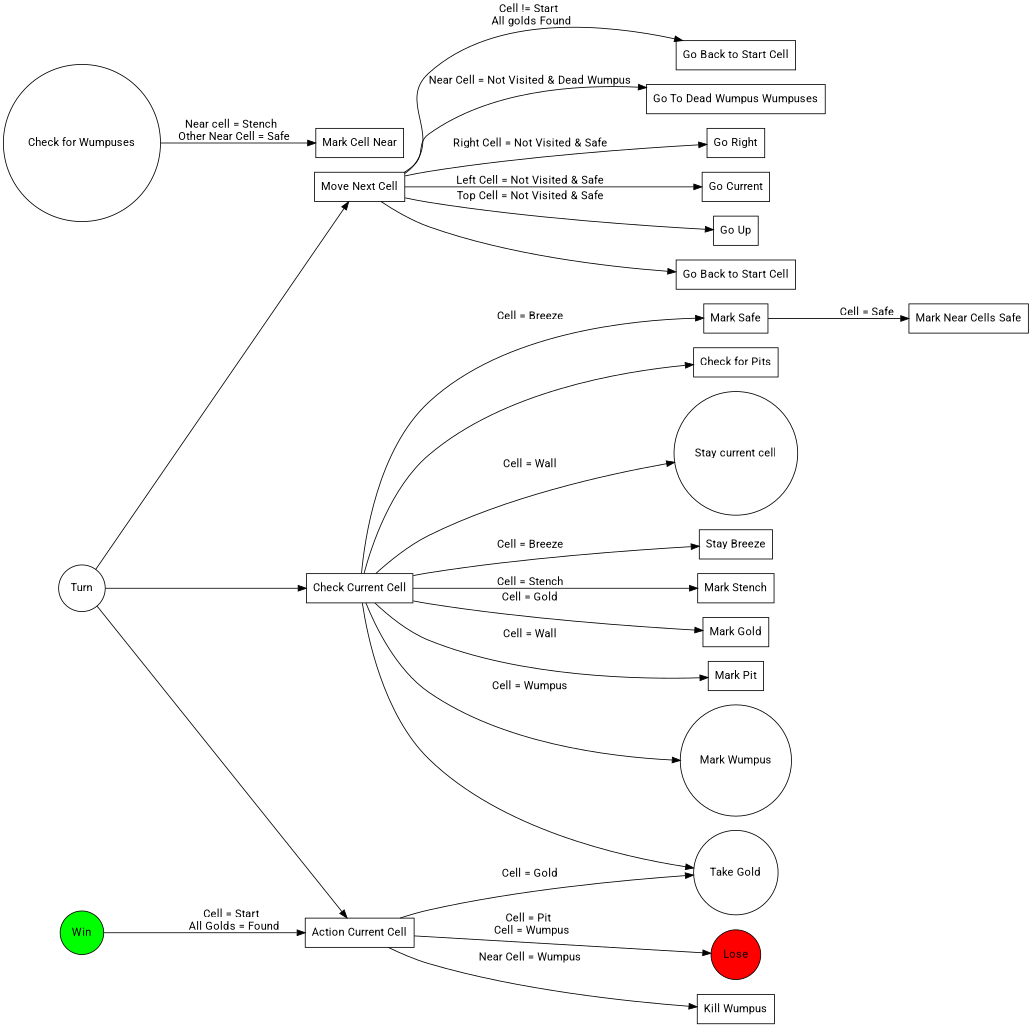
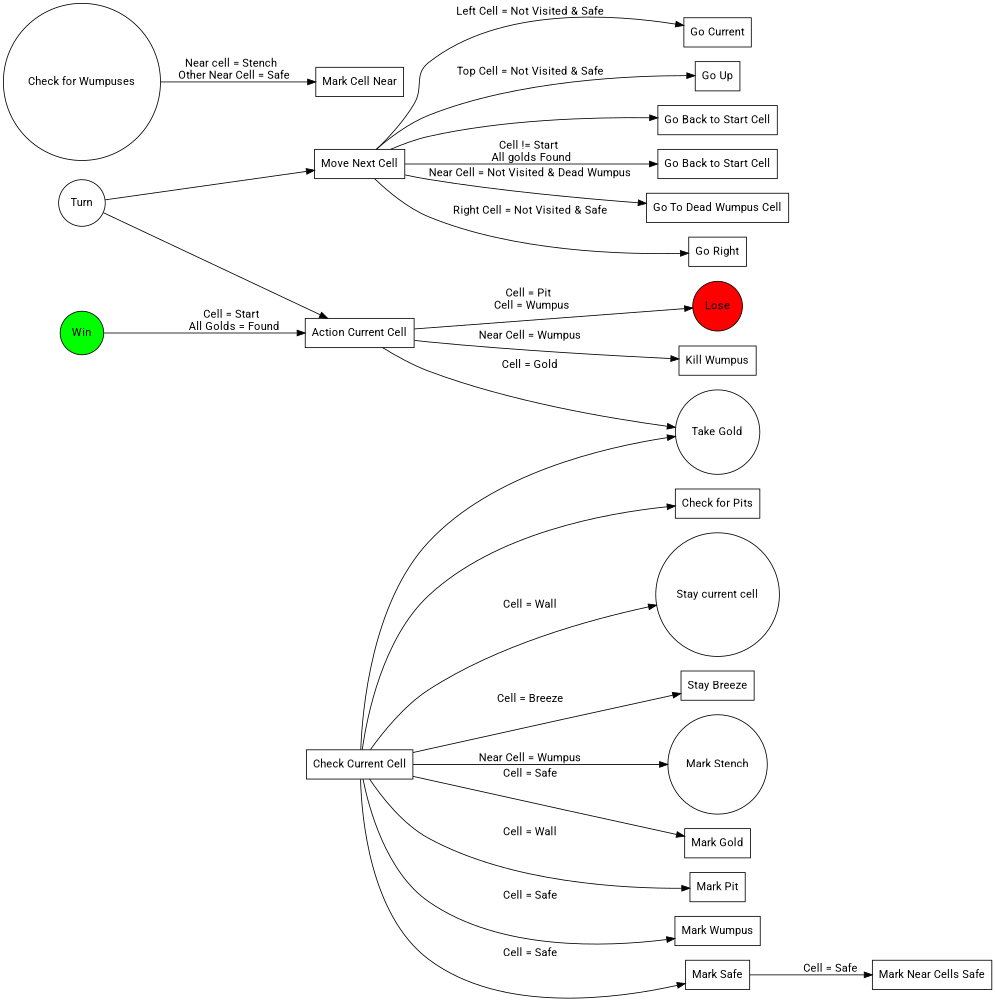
  digraph {
    fontname=Roboto
    rankdir=LR
    node [fontname=Roboto shape=rectangle]
    edge [fontname=Roboto]
    n1 [label=Turn shape=circle]
    n2 [label="Check Current Cell"]
    n3 [label="Action Current Cell"]
    n4 [label="Move Next Cell"]
    n5 [label="Stay current cell" shape=circle]
    n6 [label="Stay Breeze"]
-   n7 [label="Mark Stench"]
+   n7 [label="Mark Stench" shape=circle]
    n8 [label="Mark Gold"]
    n9 [label="Mark Pit"]
-   n10 [label="Mark Wumpus" shape=circle]
+   n10 [label="Mark Wumpus"]
    n11 [label="Mark Safe"]
    n12 [label="Check for Pits"]
    n13 [label="Take Gold" shape=circle]
    n14 [fillcolor=red label=Lose shape=circle style=filled]
    n15 [label="Kill Wumpus"]
    n16 [label="Go Back to Start Cell"]
-   n17 [label="Go To Dead Wumpus Wumpuses"]
+   n17 [label="Go To Dead Wumpus Cell"]
    n18 [label="Go Right"]
    n19 [label="Go Current"]
    n20 [label="Go Up"]
    n21 [label="Go Back to Start Cell"]
    n22 [label="Mark Near Cells Safe"]
    n23 [label="Check for Wumpuses" shape=circle]
    n24 [label="Mark Cell Near"]
    n25 [fillcolor=green label=Win shape=circle style=filled]
-   n1 -> n2
    n1 -> n3
    n1 -> n4
    n2 -> n5 [label="Cell = Wall"]
    n2 -> n6 [label="Cell = Breeze"]
-   n2 -> n7 [label="Cell = Stench"]
-   n2 -> n8 [label="Cell = Gold"]
+   n2 -> n7 [label="Near Cell = Wumpus"]
+   n2 -> n8 [label="Cell = Safe"]
    n2 -> n9 [label="Cell = Wall"]
-   n2 -> n10 [label="Cell = Wumpus"]
-   n2 -> n11 [label="Cell = Breeze"]
+   n2 -> n10 [label="Cell = Safe"]
+   n2 -> n11 [label="Cell = Safe"]
    n2 -> n12
    n2 -> n13
    n3 -> n13 [label="Cell = Gold"]
    n3 -> n14 [label="Cell = Pit \n Cell = Wumpus"]
    n3 -> n15 [label="Near Cell = Wumpus"]
    n4 -> n16 [label="Cell != Start \n All golds Found"]
    n4 -> n17 [label="Near Cell = Not Visited & Dead Wumpus"]
    n4 -> n18 [label="Right Cell = Not Visited & Safe"]
    n4 -> n19 [label="Left Cell = Not Visited & Safe"]
    n4 -> n20 [label="Top Cell = Not Visited & Safe"]
    n4 -> n21
    n11 -> n22 [label="Cell = Safe"]
    n23 -> n24 [label="Near cell = Stench \n Other Near Cell = Safe"]
    n25 -> n3 [label="Cell = Start \n All Golds = Found"]
  }
